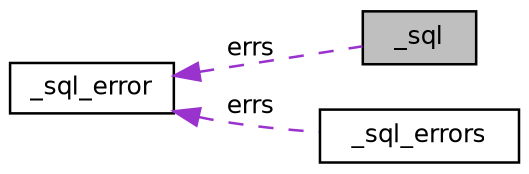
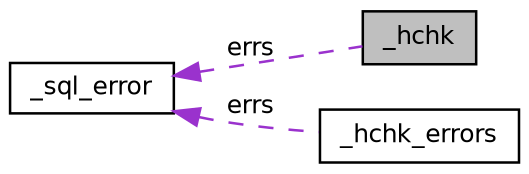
  digraph {
    rankdir=LR
    node [color=black fillcolor=white fontname=Helvetica fontsize=10 shape=record style=filled]
    edge [color=darkorchid3 dir=back fontname=Helvetica fontsize=10 labelfontname=Helvetica labelfontsize=10 style=dashed]
-   n1 [fillcolor=grey75 fontcolor=black height=0.2 label=_sql width=0.4]
-   n2 [height=0.2 label=_sql_errors width=0.4]
+   n1 [fillcolor=grey75 fontcolor=black height=0.2 label=_hchk width=0.4]
+   n2 [height=0.2 label=_hchk_errors width=0.4]
    n3 [height=0.2 label=_sql_error width=0.4]
    n3 -> n1 [label=" errs"]
    n3 -> n2 [label=" errs"]
  }
